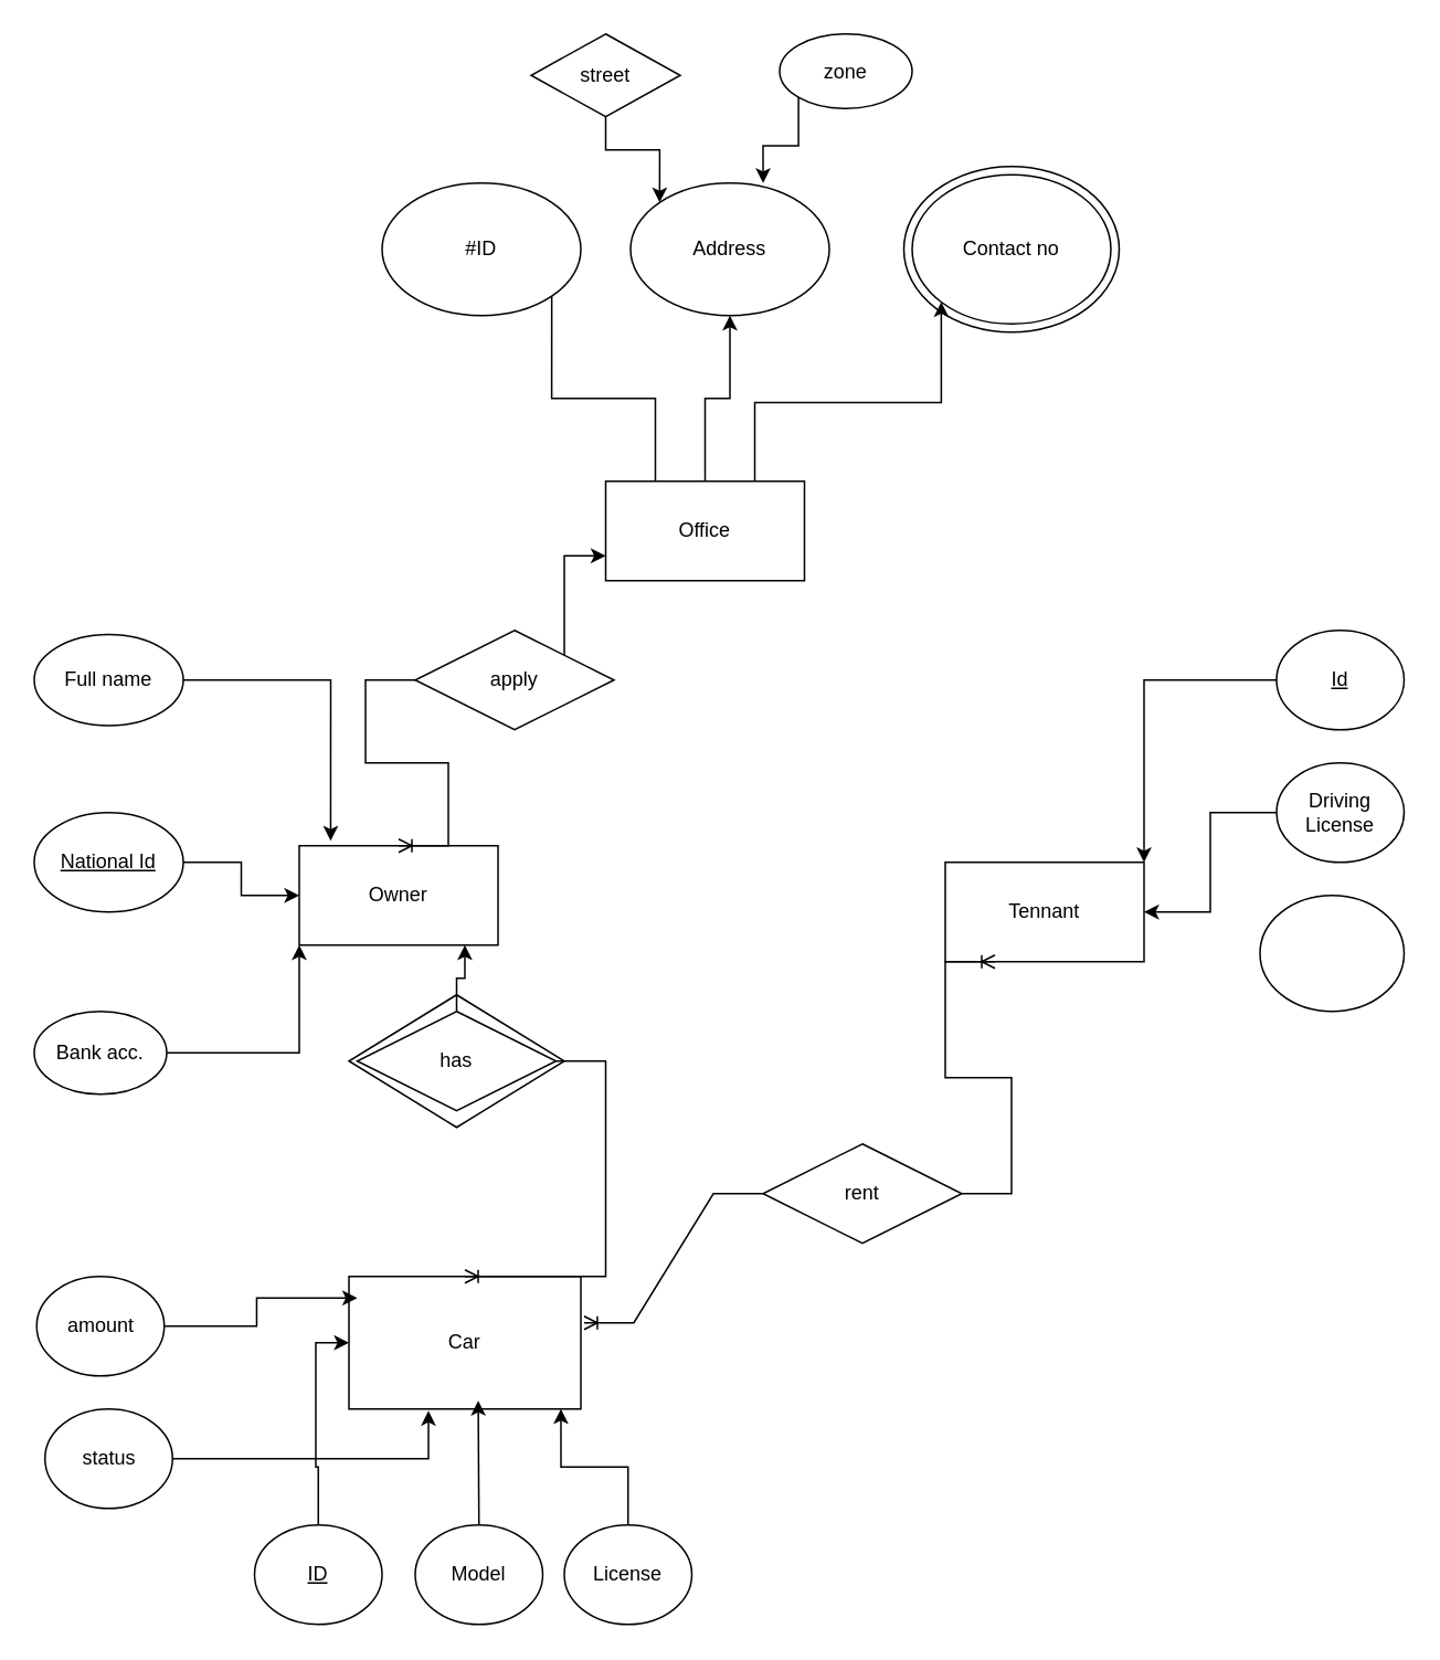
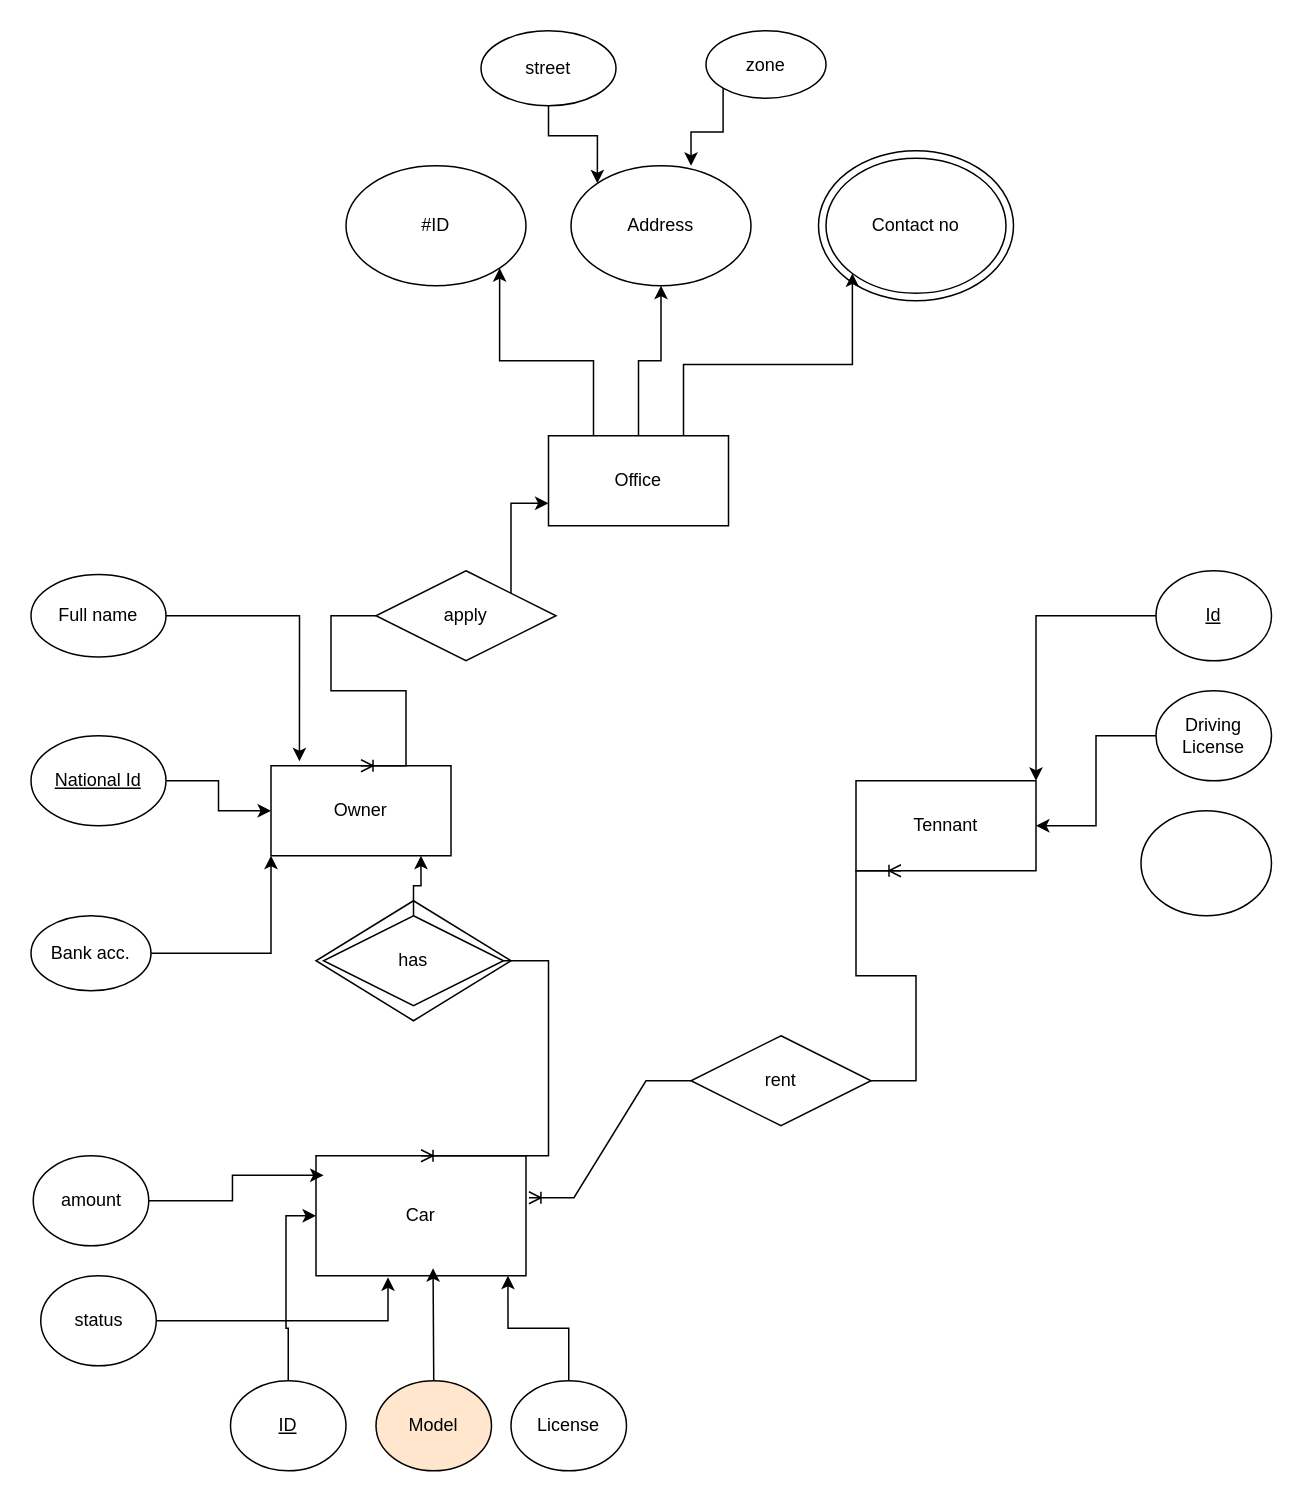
  <mxCell id="0" />
  <mxCell id="1" parent="0" />
  <mxCell id="2" value="Car" style="rounded=0;whiteSpace=wrap;html=1;" vertex="1" parent="1"><mxGeometry x="210" y="770" width="140" height="80" as="geometry" /></mxCell>
  <mxCell id="3" value="has" style="shape=rhombus;perimeter=rhombusPerimeter;whiteSpace=wrap;html=1;align=center;" vertex="1" parent="1"><mxGeometry x="210" y="600" width="130" height="80" as="geometry" /></mxCell>
  <mxCell id="4" value="" style="ellipse;whiteSpace=wrap;html=1;" vertex="1" parent="1"><mxGeometry x="760" y="540" width="87" height="70" as="geometry" /></mxCell>
  <mxCell id="5" value="" style="ellipse;whiteSpace=wrap;html=1;" vertex="1" parent="1"><mxGeometry x="545" y="100" width="130" height="100" as="geometry" /></mxCell>
- <mxCell id="6" style="edgeStyle=orthogonalEdgeStyle;rounded=0;orthogonalLoop=1;jettySize=auto;html=1;exitX=0.25;exitY=0;exitDx=0;exitDy=0;entryX=1;entryY=1;entryDx=0;entryDy=0;endArrow=none;" edge="1" parent="1" source="9" target="10"><mxGeometry relative="1" as="geometry" /></mxCell>
+ <mxCell id="6" style="edgeStyle=orthogonalEdgeStyle;rounded=0;orthogonalLoop=1;jettySize=auto;html=1;exitX=0.25;exitY=0;exitDx=0;exitDy=0;entryX=1;entryY=1;entryDx=0;entryDy=0;" edge="1" parent="1" source="9" target="10"><mxGeometry relative="1" as="geometry" /></mxCell>
  <mxCell id="7" style="edgeStyle=orthogonalEdgeStyle;rounded=0;orthogonalLoop=1;jettySize=auto;html=1;exitX=0.5;exitY=0;exitDx=0;exitDy=0;entryX=0.5;entryY=1;entryDx=0;entryDy=0;" edge="1" parent="1" source="9" target="11"><mxGeometry relative="1" as="geometry" /></mxCell>
  <mxCell id="8" style="edgeStyle=orthogonalEdgeStyle;rounded=0;orthogonalLoop=1;jettySize=auto;html=1;exitX=0.75;exitY=0;exitDx=0;exitDy=0;entryX=0;entryY=1;entryDx=0;entryDy=0;" edge="1" parent="1" source="9" target="13"><mxGeometry relative="1" as="geometry" /></mxCell>
  <mxCell id="9" value="Office" style="rounded=0;whiteSpace=wrap;html=1;" vertex="1" parent="1"><mxGeometry x="365" y="290" width="120" height="60" as="geometry" /></mxCell>
  <mxCell id="10" value="#ID" style="ellipse;whiteSpace=wrap;html=1;" vertex="1" parent="1"><mxGeometry x="230" y="110" width="120" height="80" as="geometry" /></mxCell>
  <mxCell id="11" value="Address" style="ellipse;whiteSpace=wrap;html=1;" vertex="1" parent="1"><mxGeometry x="380" y="110" width="120" height="80" as="geometry" /></mxCell>
  <mxCell id="12" value="Owner" style="rounded=0;whiteSpace=wrap;html=1;" vertex="1" parent="1"><mxGeometry x="180" y="510" width="120" height="60" as="geometry" /></mxCell>
  <mxCell id="13" value="Contact no" style="ellipse;whiteSpace=wrap;html=1;&#10;ellipse;whiteSpace=wrap;html=1;" vertex="1" parent="1"><mxGeometry x="550" y="105" width="120" height="90" as="geometry" /></mxCell>
  <mxCell id="14" value="Tennant" style="rounded=0;whiteSpace=wrap;html=1;" vertex="1" parent="1"><mxGeometry x="570" y="520" width="120" height="60" as="geometry" /></mxCell>
  <mxCell id="15" style="edgeStyle=orthogonalEdgeStyle;rounded=0;orthogonalLoop=1;jettySize=auto;html=1;exitX=1;exitY=0;exitDx=0;exitDy=0;entryX=0;entryY=0.75;entryDx=0;entryDy=0;" edge="1" parent="1" source="16" target="9"><mxGeometry relative="1" as="geometry" /></mxCell>
  <mxCell id="16" value="apply" style="shape=rhombus;perimeter=rhombusPerimeter;whiteSpace=wrap;html=1;align=center;" vertex="1" parent="1"><mxGeometry x="250" y="380" width="120" height="60" as="geometry" /></mxCell>
  <mxCell id="17" style="edgeStyle=orthogonalEdgeStyle;rounded=0;orthogonalLoop=1;jettySize=auto;html=1;exitX=0.5;exitY=1;exitDx=0;exitDy=0;entryX=0;entryY=0;entryDx=0;entryDy=0;" edge="1" parent="1" source="18" target="11"><mxGeometry relative="1" as="geometry" /></mxCell>
- <mxCell id="18" value="street" style="rhombus;whiteSpace=wrap;html=1;" vertex="1" parent="1"><mxGeometry x="320" y="20" width="90" height="50" as="geometry" /></mxCell>
+ <mxCell id="18" value="street" style="ellipse;whiteSpace=wrap;html=1;" vertex="1" parent="1"><mxGeometry x="320" y="20" width="90" height="50" as="geometry" /></mxCell>
  <mxCell id="19" value="zone" style="ellipse;whiteSpace=wrap;html=1;" vertex="1" parent="1"><mxGeometry x="470" y="20" width="80" height="45" as="geometry" /></mxCell>
  <mxCell id="20" style="edgeStyle=orthogonalEdgeStyle;rounded=0;orthogonalLoop=1;jettySize=auto;html=1;exitX=0;exitY=1;exitDx=0;exitDy=0;entryX=0.667;entryY=0;entryDx=0;entryDy=0;entryPerimeter=0;" edge="1" parent="1" source="19" target="11"><mxGeometry relative="1" as="geometry" /></mxCell>
  <mxCell id="21" value="" style="edgeStyle=entityRelationEdgeStyle;fontSize=12;html=1;endArrow=ERoneToMany;rounded=0;entryX=0.5;entryY=0;entryDx=0;entryDy=0;" edge="1" parent="1" source="16" target="12"><mxGeometry width="100" height="100" relative="1" as="geometry"><mxPoint x="230" y="310" as="sourcePoint" /><mxPoint x="180" y="445" as="targetPoint" /></mxGeometry></mxCell>
  <mxCell id="22" style="edgeStyle=orthogonalEdgeStyle;rounded=0;orthogonalLoop=1;jettySize=auto;html=1;exitX=1;exitY=0.5;exitDx=0;exitDy=0;entryX=0;entryY=1;entryDx=0;entryDy=0;" edge="1" parent="1" source="23" target="12"><mxGeometry relative="1" as="geometry" /></mxCell>
  <mxCell id="23" value="Bank acc." style="ellipse;whiteSpace=wrap;html=1;" vertex="1" parent="1"><mxGeometry y="610" width="80" height="50" as="geometry" x="20" /></mxCell>
  <mxCell id="24" style="edgeStyle=orthogonalEdgeStyle;rounded=0;orthogonalLoop=1;jettySize=auto;html=1;exitX=1;exitY=0.5;exitDx=0;exitDy=0;entryX=0;entryY=0.5;entryDx=0;entryDy=0;" edge="1" parent="1" source="25" target="12"><mxGeometry relative="1" as="geometry" /></mxCell>
  <mxCell id="25" value="&lt;u&gt;National Id&lt;/u&gt;" style="ellipse;whiteSpace=wrap;html=1;" vertex="1" parent="1"><mxGeometry y="490" width="90" height="60" as="geometry" x="20" /></mxCell>
  <mxCell id="26" value="Full name" style="ellipse;whiteSpace=wrap;html=1;" vertex="1" parent="1"><mxGeometry y="382.5" width="90" height="55" as="geometry" x="20" /></mxCell>
  <mxCell id="27" style="edgeStyle=orthogonalEdgeStyle;rounded=0;orthogonalLoop=1;jettySize=auto;html=1;exitX=1;exitY=0.5;exitDx=0;exitDy=0;entryX=0.158;entryY=-0.05;entryDx=0;entryDy=0;entryPerimeter=0;" edge="1" parent="1" source="26" target="12"><mxGeometry relative="1" as="geometry" /></mxCell>
  <mxCell id="28" style="edgeStyle=orthogonalEdgeStyle;rounded=0;orthogonalLoop=1;jettySize=auto;html=1;exitX=0;exitY=0.5;exitDx=0;exitDy=0;entryX=1;entryY=0;entryDx=0;entryDy=0;" edge="1" parent="1" source="29" target="14"><mxGeometry relative="1" as="geometry" /></mxCell>
  <mxCell id="29" value="&lt;u&gt;Id&lt;/u&gt;" style="ellipse;whiteSpace=wrap;html=1;" vertex="1" parent="1"><mxGeometry x="770" y="380" width="77" height="60" as="geometry" /></mxCell>
  <mxCell id="30" style="edgeStyle=orthogonalEdgeStyle;rounded=0;orthogonalLoop=1;jettySize=auto;html=1;exitX=0;exitY=0.5;exitDx=0;exitDy=0;entryX=1;entryY=0.5;entryDx=0;entryDy=0;" edge="1" parent="1" source="31" target="14"><mxGeometry relative="1" as="geometry" /></mxCell>
  <mxCell id="31" value="Driving License" style="ellipse;whiteSpace=wrap;html=1;" vertex="1" parent="1"><mxGeometry x="770" y="460" width="77" height="60" as="geometry" /></mxCell>
  <mxCell id="32" value="" style="edgeStyle=entityRelationEdgeStyle;fontSize=12;html=1;endArrow=ERoneToMany;rounded=0;entryX=0.5;entryY=0;entryDx=0;entryDy=0;" edge="1" parent="1" source="33" target="2"><mxGeometry width="100" height="100" relative="1" as="geometry"><mxPoint x="170" y="660" as="sourcePoint" /><mxPoint x="210" y="770" as="targetPoint" /><Array as="points"><mxPoint x="160" y="740" /><mxPoint x="280" y="710" /><mxPoint x="300" y="730" /><mxPoint x="300" y="730" /></Array></mxGeometry></mxCell>
  <mxCell id="33" value="has" style="shape=rhombus;perimeter=rhombusPerimeter;whiteSpace=wrap;html=1;align=center;" vertex="1" parent="1"><mxGeometry x="215" y="610" width="120" height="60" as="geometry" /></mxCell>
  <mxCell id="34" style="edgeStyle=orthogonalEdgeStyle;rounded=0;orthogonalLoop=1;jettySize=auto;html=1;exitX=0.5;exitY=0;exitDx=0;exitDy=0;entryX=0.833;entryY=1;entryDx=0;entryDy=0;entryPerimeter=0;" edge="1" parent="1" source="33" target="12"><mxGeometry relative="1" as="geometry" /></mxCell>
  <mxCell id="35" style="edgeStyle=orthogonalEdgeStyle;rounded=0;orthogonalLoop=1;jettySize=auto;html=1;exitX=0.5;exitY=0;exitDx=0;exitDy=0;entryX=0;entryY=0.5;entryDx=0;entryDy=0;" edge="1" parent="1" source="36" target="2"><mxGeometry relative="1" as="geometry"><mxPoint x="220" y="810" as="targetPoint" /></mxGeometry></mxCell>
  <mxCell id="36" value="&lt;u&gt;ID&lt;/u&gt;" style="ellipse;whiteSpace=wrap;html=1;" vertex="1" parent="1"><mxGeometry x="153" y="920" width="77" height="60" as="geometry" /></mxCell>
- <mxCell id="37" value="Model" style="ellipse;whiteSpace=wrap;html=1;" vertex="1" parent="1"><mxGeometry x="250" y="920" width="77" height="60" as="geometry" /></mxCell>
+ <mxCell id="37" value="Model" style="ellipse;whiteSpace=wrap;html=1;fillColor=#ffe6cc;" vertex="1" parent="1"><mxGeometry x="250" y="920" width="77" height="60" as="geometry" /></mxCell>
  <mxCell id="38" value="License" style="ellipse;whiteSpace=wrap;html=1;" vertex="1" parent="1"><mxGeometry x="340" y="920" width="77" height="60" as="geometry" /></mxCell>
  <mxCell id="39" style="edgeStyle=orthogonalEdgeStyle;rounded=0;orthogonalLoop=1;jettySize=auto;html=1;exitX=0.5;exitY=0;exitDx=0;exitDy=0;entryX=0.567;entryY=1.083;entryDx=0;entryDy=0;entryPerimeter=0;" edge="1" parent="1" source="37"><mxGeometry relative="1" as="geometry"><mxPoint x="288.04" y="844.98" as="targetPoint" /></mxGeometry></mxCell>
  <mxCell id="40" value="amount" style="ellipse;whiteSpace=wrap;html=1;" vertex="1" parent="1"><mxGeometry x="21.5" y="770" width="77" height="60" as="geometry" /></mxCell>
  <mxCell id="41" style="edgeStyle=orthogonalEdgeStyle;rounded=0;orthogonalLoop=1;jettySize=auto;html=1;exitX=1;exitY=0.5;exitDx=0;exitDy=0;entryX=0.036;entryY=0.163;entryDx=0;entryDy=0;entryPerimeter=0;" edge="1" parent="1" source="40" target="2"><mxGeometry relative="1" as="geometry" /></mxCell>
  <mxCell id="42" value="status" style="ellipse;whiteSpace=wrap;html=1;" vertex="1" parent="1"><mxGeometry x="26.5" y="850" width="77" height="60" as="geometry" /></mxCell>
  <mxCell id="43" style="edgeStyle=orthogonalEdgeStyle;rounded=0;orthogonalLoop=1;jettySize=auto;html=1;exitX=1;exitY=0.5;exitDx=0;exitDy=0;entryX=0.343;entryY=1.013;entryDx=0;entryDy=0;entryPerimeter=0;" edge="1" parent="1" source="42" target="2"><mxGeometry relative="1" as="geometry" /></mxCell>
  <mxCell id="44" value="rent" style="shape=rhombus;perimeter=rhombusPerimeter;whiteSpace=wrap;html=1;align=center;" vertex="1" parent="1"><mxGeometry x="460" y="690" width="120" height="60" as="geometry" /></mxCell>
  <mxCell id="45" value="" style="edgeStyle=entityRelationEdgeStyle;fontSize=12;html=1;endArrow=ERoneToMany;rounded=0;exitX=0;exitY=0.5;exitDx=0;exitDy=0;entryX=1.014;entryY=0.35;entryDx=0;entryDy=0;entryPerimeter=0;" edge="1" parent="1" source="44" target="2"><mxGeometry width="100" height="100" relative="1" as="geometry"><mxPoint x="380" y="810" as="sourcePoint" /><mxPoint x="430" y="820" as="targetPoint" /><Array as="points"><mxPoint x="460" y="740" /></Array></mxGeometry></mxCell>
  <mxCell id="46" value="" style="edgeStyle=entityRelationEdgeStyle;fontSize=12;html=1;endArrow=ERoneToMany;rounded=0;entryX=0.25;entryY=1;entryDx=0;entryDy=0;" edge="1" parent="1" target="14"><mxGeometry width="100" height="100" relative="1" as="geometry"><mxPoint x="580" y="720" as="sourcePoint" /><mxPoint x="670" y="620" as="targetPoint" /></mxGeometry></mxCell>
  <mxCell id="47" style="edgeStyle=orthogonalEdgeStyle;rounded=0;orthogonalLoop=1;jettySize=auto;html=1;exitX=0.5;exitY=0;exitDx=0;exitDy=0;entryX=0.914;entryY=1;entryDx=0;entryDy=0;entryPerimeter=0;" edge="1" parent="1" source="38" target="2"><mxGeometry relative="1" as="geometry" /></mxCell>
